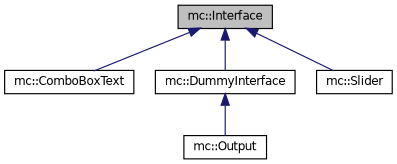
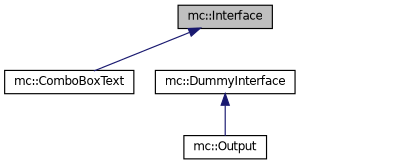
  digraph {
    node [color=black fillcolor=white fontname=Helvetica fontsize=10 shape=record style=filled]
    edge [color=midnightblue dir=back fontname=Helvetica fontsize=10 labelfontname=Helvetica labelfontsize=10 style=solid]
    n1 [fillcolor=grey75 fontcolor=black height=0.2 label="mc::Interface" width=0.4]
    n2 [height=0.2 label="mc::ComboBoxText" width=0.4]
    n3 [height=0.2 label="mc::DummyInterface" width=0.4]
-   n4 [height=0.2 label="mc::Slider" width=0.4]
    n5 [height=0.2 label="mc::Output" width=0.4]
    n1 -> n2
-   n1 -> n3
-   n1 -> n4
    n3 -> n5
  }
